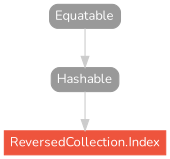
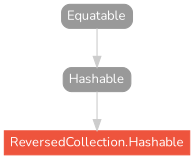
  strict digraph {
    fontname=Nunito
    node [color="#999999" fillcolor="#999999" fontcolor=white fontname=Nunito fontsize=12 margin="0.07,0.05" shape=box style="filled,rounded"]
    edge [color="#cccccc" fontname=Nunito]
-   "ReversedCollection.Index" [color="#ee543d" fillcolor="#ee543d" height=0.3 style=filled]
+   "ReversedCollection.Index" [color="#ee543d" fillcolor="#ee543d" height=0.3 style=filled label="ReversedCollection.Hashable"]
    Equatable [height=0.3]
    Hashable [height=0.3]
    subgraph sub_1 {
      rank=max
      "ReversedCollection.Index"
    }
    Equatable -> Hashable
    Hashable -> "ReversedCollection.Index"
  }
